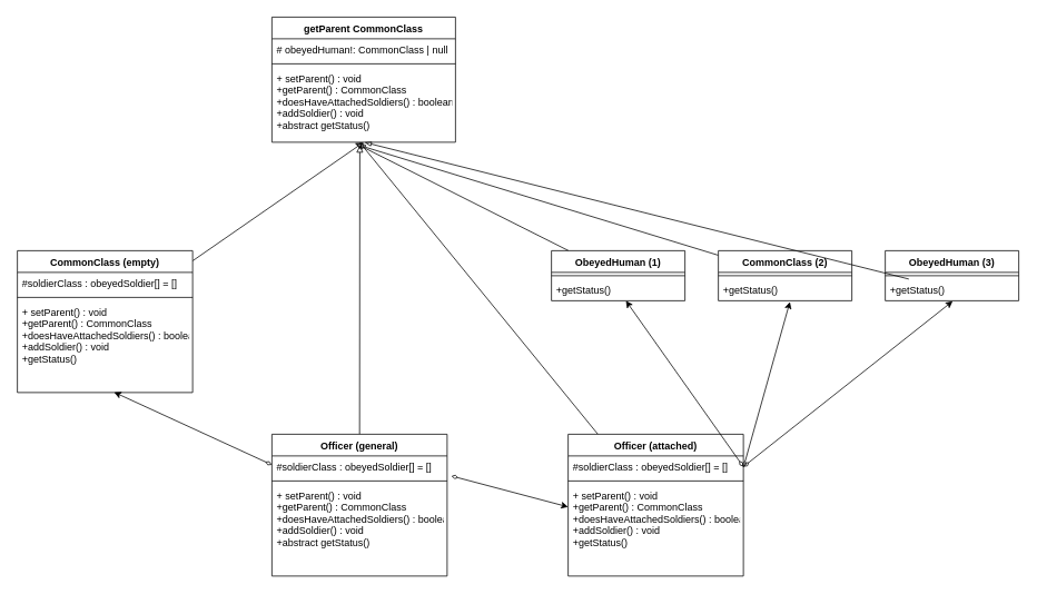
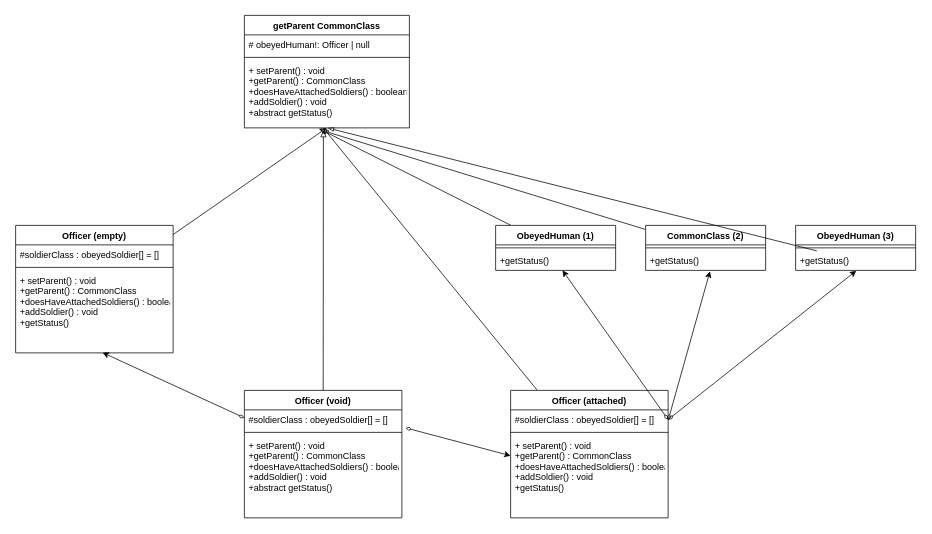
  <mxCell id="0" />
  <mxCell id="1" parent="0" />
  <mxCell id="2" value="getParent CommonClass" style="swimlane;fontStyle=1;align=center;verticalAlign=top;childLayout=stackLayout;horizontal=1;startSize=26;horizontalStack=0;resizeParent=1;resizeParentMax=0;resizeLast=0;collapsible=1;marginBottom=0;" parent="1" vertex="1"><mxGeometry x="325" y="20" width="220" height="150" as="geometry" /></mxCell>
- <mxCell id="3" value="# obeyedHuman!: CommonClass | null" style="text;strokeColor=none;fillColor=none;align=left;verticalAlign=top;spacingLeft=4;spacingRight=4;overflow=hidden;rotatable=0;points=[[0,0.5],[1,0.5]];portConstraint=eastwest;" parent="2" vertex="1"><mxGeometry y="26" width="220" height="26" as="geometry" /></mxCell>
+ <mxCell id="3" value="# obeyedHuman!: Officer | null" style="text;strokeColor=none;fillColor=none;align=left;verticalAlign=top;spacingLeft=4;spacingRight=4;overflow=hidden;rotatable=0;points=[[0,0.5],[1,0.5]];portConstraint=eastwest;" parent="2" vertex="1"><mxGeometry y="26" width="220" height="26" as="geometry" /></mxCell>
  <mxCell id="4" value="" style="line;strokeWidth=1;fillColor=none;align=left;verticalAlign=middle;spacingTop=-1;spacingLeft=3;spacingRight=3;rotatable=0;labelPosition=right;points=[];portConstraint=eastwest;" parent="2" vertex="1"><mxGeometry y="52" width="220" height="8" as="geometry" /></mxCell>
  <mxCell id="5" value="+ setParent() : void&#10;+getParent() : CommonClass&#10;+doesHaveAttachedSoldiers() : boolean&#10;+addSoldier() : void&#10;+abstract getStatus()  " style="text;strokeColor=none;fillColor=none;align=left;verticalAlign=top;spacingLeft=4;spacingRight=4;overflow=hidden;rotatable=0;points=[[0,0.5],[1,0.5]];portConstraint=eastwest;" parent="2" vertex="1"><mxGeometry y="60" width="220" height="90" as="geometry" /></mxCell>
  <mxCell id="6" style="edgeStyle=none;html=1;endArrow=blockThin;endFill=0;entryX=0.46;entryY=1.029;entryDx=0;entryDy=0;entryPerimeter=0;" parent="1" source="7" target="5" edge="1"><mxGeometry relative="1" as="geometry"><mxPoint x="580" y="180" as="targetPoint" /></mxGeometry></mxCell>
  <mxCell id="7" value="CommonClass (2)" style="swimlane;fontStyle=1;align=center;verticalAlign=top;childLayout=stackLayout;horizontal=1;startSize=26;horizontalStack=0;resizeParent=1;resizeParentMax=0;resizeLast=0;collapsible=1;marginBottom=0;" parent="1" vertex="1"><mxGeometry x="860" y="300" width="160" height="60" as="geometry" /></mxCell>
  <mxCell id="8" value="" style="line;strokeWidth=1;fillColor=none;align=left;verticalAlign=middle;spacingTop=-1;spacingLeft=3;spacingRight=3;rotatable=0;labelPosition=right;points=[];portConstraint=eastwest;" parent="7" vertex="1"><mxGeometry y="26" width="160" height="8" as="geometry" /></mxCell>
  <mxCell id="9" value="+getStatus()" style="text;strokeColor=none;fillColor=none;align=left;verticalAlign=top;spacingLeft=4;spacingRight=4;overflow=hidden;rotatable=0;points=[[0,0.5],[1,0.5]];portConstraint=eastwest;" parent="7" vertex="1"><mxGeometry y="34" width="160" height="26" as="geometry" /></mxCell>
  <mxCell id="10" style="edgeStyle=none;html=1;endArrow=block;endFill=0;" parent="1" source="11" target="5" edge="1"><mxGeometry relative="1" as="geometry"><Array as="points"><mxPoint x="435" y="170" /></Array></mxGeometry></mxCell>
- <mxCell id="11" value="CommonClass (empty)" style="swimlane;fontStyle=1;align=center;verticalAlign=top;childLayout=stackLayout;horizontal=1;startSize=26;horizontalStack=0;resizeParent=1;resizeParentMax=0;resizeLast=0;collapsible=1;marginBottom=0;" parent="1" vertex="1"><mxGeometry x="20" y="300" width="210" height="170" as="geometry" /></mxCell>
+ <mxCell id="11" value="Officer (empty)" style="swimlane;fontStyle=1;align=center;verticalAlign=top;childLayout=stackLayout;horizontal=1;startSize=26;horizontalStack=0;resizeParent=1;resizeParentMax=0;resizeLast=0;collapsible=1;marginBottom=0;" parent="1" vertex="1"><mxGeometry x="20" y="300" width="210" height="170" as="geometry" /></mxCell>
  <mxCell id="12" value="#soldierClass : obeyedSoldier[] = []" style="text;strokeColor=none;fillColor=none;align=left;verticalAlign=top;spacingLeft=4;spacingRight=4;overflow=hidden;rotatable=0;points=[[0,0.5],[1,0.5]];portConstraint=eastwest;" parent="11" vertex="1"><mxGeometry y="26" width="210" height="26" as="geometry" /></mxCell>
  <mxCell id="13" value="" style="line;strokeWidth=1;fillColor=none;align=left;verticalAlign=middle;spacingTop=-1;spacingLeft=3;spacingRight=3;rotatable=0;labelPosition=right;points=[];portConstraint=eastwest;" parent="11" vertex="1"><mxGeometry y="52" width="210" height="8" as="geometry" /></mxCell>
  <mxCell id="14" value="+ setParent() : void&#10;+getParent() : CommonClass&#10;+doesHaveAttachedSoldiers() : boolean&#10;+addSoldier() : void&#10;+getStatus()" style="text;strokeColor=none;fillColor=none;align=left;verticalAlign=top;spacingLeft=4;spacingRight=4;overflow=hidden;rotatable=0;points=[[0,0.5],[1,0.5]];portConstraint=eastwest;" parent="11" vertex="1"><mxGeometry y="60" width="210" height="110" as="geometry" /></mxCell>
  <mxCell id="15" style="edgeStyle=none;html=1;endArrow=block;endFill=0;" parent="1" source="17" target="5" edge="1"><mxGeometry relative="1" as="geometry"><Array as="points"><mxPoint x="430" y="170" /></Array></mxGeometry></mxCell>
  <mxCell id="16" style="edgeStyle=none;html=1;entryX=0.536;entryY=1.051;entryDx=0;entryDy=0;endArrow=classic;endFill=1;startArrow=diamondThin;startFill=0;entryPerimeter=0;" parent="1" target="9" edge="1"><mxGeometry relative="1" as="geometry"><mxPoint x="890" y="560" as="sourcePoint" /></mxGeometry></mxCell>
  <mxCell id="17" value="Officer (attached)" style="swimlane;fontStyle=1;align=center;verticalAlign=top;childLayout=stackLayout;horizontal=1;startSize=26;horizontalStack=0;resizeParent=1;resizeParentMax=0;resizeLast=0;collapsible=1;marginBottom=0;" parent="1" vertex="1"><mxGeometry x="680" y="520" width="210" height="170" as="geometry" /></mxCell>
  <mxCell id="18" value="#soldierClass : obeyedSoldier[] = []" style="text;strokeColor=none;fillColor=none;align=left;verticalAlign=top;spacingLeft=4;spacingRight=4;overflow=hidden;rotatable=0;points=[[0,0.5],[1,0.5]];portConstraint=eastwest;" parent="17" vertex="1"><mxGeometry y="26" width="210" height="26" as="geometry" /></mxCell>
  <mxCell id="19" value="" style="line;strokeWidth=1;fillColor=none;align=left;verticalAlign=middle;spacingTop=-1;spacingLeft=3;spacingRight=3;rotatable=0;labelPosition=right;points=[];portConstraint=eastwest;" parent="17" vertex="1"><mxGeometry y="52" width="210" height="8" as="geometry" /></mxCell>
  <mxCell id="20" value="+ setParent() : void&#10;+getParent() : CommonClass&#10;+doesHaveAttachedSoldiers() : boolean&#10;+addSoldier() : void&#10;+getStatus()" style="text;strokeColor=none;fillColor=none;align=left;verticalAlign=top;spacingLeft=4;spacingRight=4;overflow=hidden;rotatable=0;points=[[0,0.5],[1,0.5]];portConstraint=eastwest;" parent="17" vertex="1"><mxGeometry y="60" width="210" height="110" as="geometry" /></mxCell>
  <mxCell id="21" style="edgeStyle=none;html=1;entryX=0.479;entryY=1.043;entryDx=0;entryDy=0;entryPerimeter=0;endArrow=block;endFill=0;" parent="1" source="23" target="5" edge="1"><mxGeometry relative="1" as="geometry" /></mxCell>
  <mxCell id="22" style="edgeStyle=none;html=1;entryX=0.552;entryY=0.997;entryDx=0;entryDy=0;endArrow=classic;endFill=1;startArrow=diamondThin;startFill=0;entryPerimeter=0;" parent="1" source="23" target="14" edge="1"><mxGeometry relative="1" as="geometry" /></mxCell>
- <mxCell id="23" value="Officer (general)" style="swimlane;fontStyle=1;align=center;verticalAlign=top;childLayout=stackLayout;horizontal=1;startSize=26;horizontalStack=0;resizeParent=1;resizeParentMax=0;resizeLast=0;collapsible=1;marginBottom=0;" parent="1" vertex="1"><mxGeometry x="325" y="520" width="210" height="170" as="geometry" /></mxCell>
+ <mxCell id="23" value="Officer (void)" style="swimlane;fontStyle=1;align=center;verticalAlign=top;childLayout=stackLayout;horizontal=1;startSize=26;horizontalStack=0;resizeParent=1;resizeParentMax=0;resizeLast=0;collapsible=1;marginBottom=0;" parent="1" vertex="1"><mxGeometry x="325" y="520" width="210" height="170" as="geometry" /></mxCell>
  <mxCell id="24" value="#soldierClass : obeyedSoldier[] = []" style="text;strokeColor=none;fillColor=none;align=left;verticalAlign=top;spacingLeft=4;spacingRight=4;overflow=hidden;rotatable=0;points=[[0,0.5],[1,0.5]];portConstraint=eastwest;" parent="23" vertex="1"><mxGeometry y="26" width="210" height="26" as="geometry" /></mxCell>
  <mxCell id="25" value="" style="line;strokeWidth=1;fillColor=none;align=left;verticalAlign=middle;spacingTop=-1;spacingLeft=3;spacingRight=3;rotatable=0;labelPosition=right;points=[];portConstraint=eastwest;" parent="23" vertex="1"><mxGeometry y="52" width="210" height="8" as="geometry" /></mxCell>
  <mxCell id="26" value="+ setParent() : void&#10;+getParent() : CommonClass&#10;+doesHaveAttachedSoldiers() : boolean&#10;+addSoldier() : void&#10;+abstract getStatus()" style="text;strokeColor=none;fillColor=none;align=left;verticalAlign=top;spacingLeft=4;spacingRight=4;overflow=hidden;rotatable=0;points=[[0,0.5],[1,0.5]];portConstraint=eastwest;" parent="23" vertex="1"><mxGeometry y="60" width="210" height="110" as="geometry" /></mxCell>
  <mxCell id="27" value="ObeyedHuman (3)" style="swimlane;fontStyle=1;align=center;verticalAlign=top;childLayout=stackLayout;horizontal=1;startSize=26;horizontalStack=0;resizeParent=1;resizeParentMax=0;resizeLast=0;collapsible=1;marginBottom=0;" parent="1" vertex="1"><mxGeometry x="1060" y="300" width="160" height="60" as="geometry" /></mxCell>
  <mxCell id="28" value="" style="line;strokeWidth=1;fillColor=none;align=left;verticalAlign=middle;spacingTop=-1;spacingLeft=3;spacingRight=3;rotatable=0;labelPosition=right;points=[];portConstraint=eastwest;" parent="27" vertex="1"><mxGeometry y="26" width="160" height="8" as="geometry" /></mxCell>
  <mxCell id="29" value="+getStatus()" style="text;strokeColor=none;fillColor=none;align=left;verticalAlign=top;spacingLeft=4;spacingRight=4;overflow=hidden;rotatable=0;points=[[0,0.5],[1,0.5]];portConstraint=eastwest;" parent="27" vertex="1"><mxGeometry y="34" width="160" height="26" as="geometry" /></mxCell>
  <mxCell id="30" style="edgeStyle=none;html=1;entryX=0.451;entryY=1.01;entryDx=0;entryDy=0;endArrow=blockThin;endFill=0;entryPerimeter=0;" parent="1" source="31" target="5" edge="1"><mxGeometry relative="1" as="geometry" /></mxCell>
  <mxCell id="31" value="ObeyedHuman (1)" style="swimlane;fontStyle=1;align=center;verticalAlign=top;childLayout=stackLayout;horizontal=1;startSize=26;horizontalStack=0;resizeParent=1;resizeParentMax=0;resizeLast=0;collapsible=1;marginBottom=0;" parent="1" vertex="1"><mxGeometry x="660" y="300" width="160" height="60" as="geometry" /></mxCell>
  <mxCell id="32" value="" style="line;strokeWidth=1;fillColor=none;align=left;verticalAlign=middle;spacingTop=-1;spacingLeft=3;spacingRight=3;rotatable=0;labelPosition=right;points=[];portConstraint=eastwest;" parent="31" vertex="1"><mxGeometry y="26" width="160" height="8" as="geometry" /></mxCell>
  <mxCell id="33" value="+getStatus()" style="text;strokeColor=none;fillColor=none;align=left;verticalAlign=top;spacingLeft=4;spacingRight=4;overflow=hidden;rotatable=0;points=[[0,0.5],[1,0.5]];portConstraint=eastwest;" parent="31" vertex="1"><mxGeometry y="34" width="160" height="26" as="geometry" /></mxCell>
  <mxCell id="34" style="edgeStyle=none;html=1;endArrow=classic;endFill=1;startArrow=diamondThin;startFill=0;exitX=1.024;exitY=0.923;exitDx=0;exitDy=0;exitPerimeter=0;" parent="1" source="24" target="20" edge="1"><mxGeometry relative="1" as="geometry" /></mxCell>
  <mxCell id="35" style="edgeStyle=none;html=1;entryX=0.505;entryY=1.019;entryDx=0;entryDy=0;startArrow=diamondThin;startFill=0;endArrow=classic;endFill=1;entryPerimeter=0;exitX=1;exitY=0.5;exitDx=0;exitDy=0;" parent="1" source="18" target="29" edge="1"><mxGeometry relative="1" as="geometry" /></mxCell>
  <mxCell id="36" style="edgeStyle=none;html=1;startArrow=diamondThin;startFill=0;endArrow=classic;endFill=1;exitX=1;exitY=0.5;exitDx=0;exitDy=0;" parent="1" source="18" target="33" edge="1"><mxGeometry relative="1" as="geometry" /></mxCell>
  <mxCell id="37" style="edgeStyle=none;html=1;entryX=0.505;entryY=1.002;entryDx=0;entryDy=0;endArrow=blockThin;endFill=0;entryPerimeter=0;" parent="1" source="29" target="5" edge="1"><mxGeometry relative="1" as="geometry" /></mxCell>
